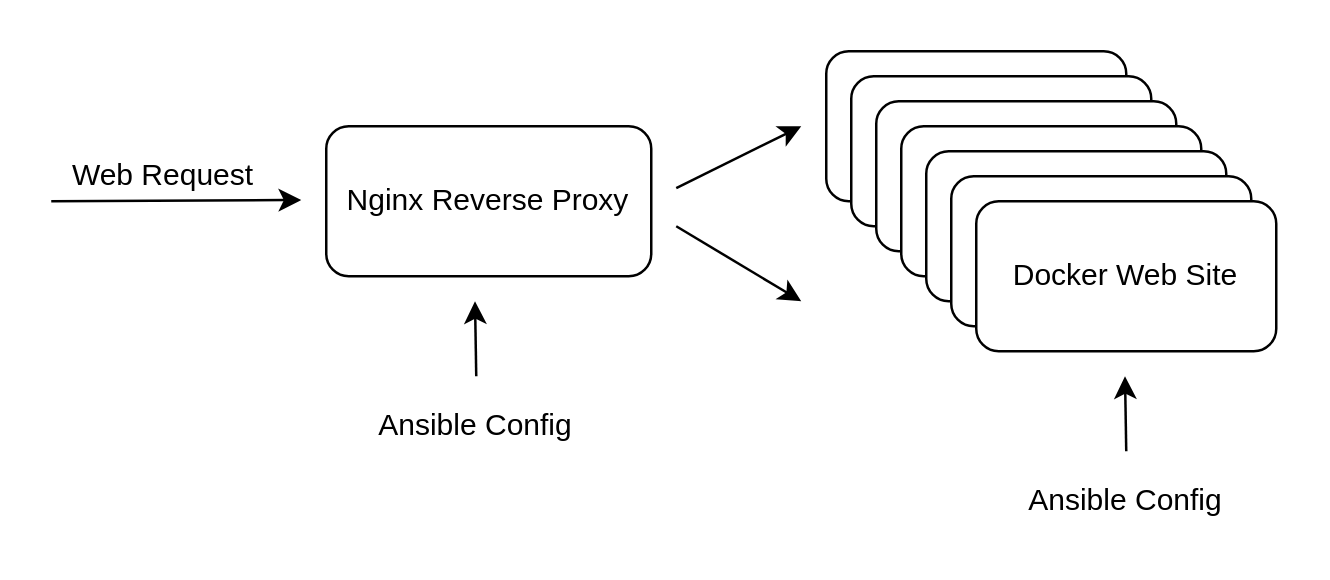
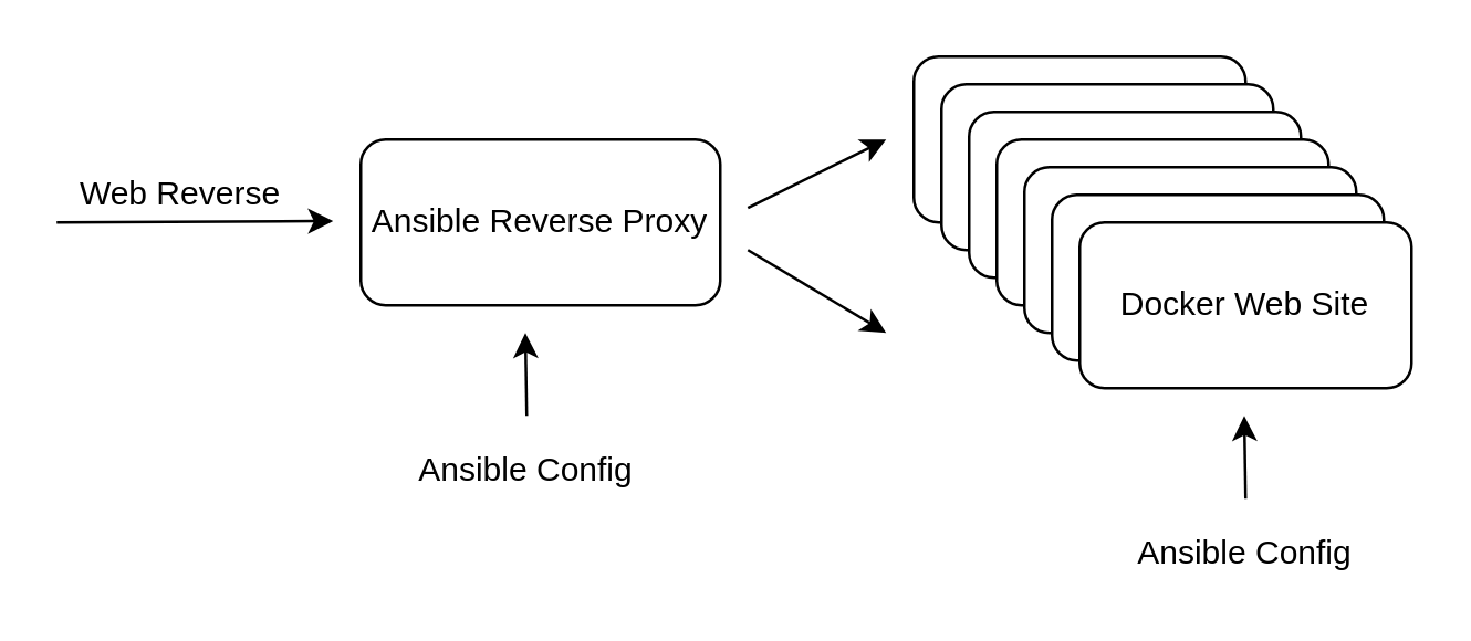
  <mxCell id="0" />
  <mxCell id="1" parent="0" />
- <mxCell id="2" value="Nginx Reverse Proxy" style="rounded=1;whiteSpace=wrap;html=1;" vertex="1" parent="1"><mxGeometry x="130" y="50" width="130" height="60" as="geometry" /></mxCell>
+ <mxCell id="2" value="Ansible Reverse Proxy" style="rounded=1;whiteSpace=wrap;html=1;" vertex="1" parent="1"><mxGeometry x="130" y="50" width="130" height="60" as="geometry" /></mxCell>
  <mxCell id="3" value="" style="endArrow=classic;html=1;" edge="1" parent="1"><mxGeometry width="50" height="50" relative="1" as="geometry"><mxPoint x="20" y="80" as="sourcePoint" /><mxPoint x="120" y="79.5" as="targetPoint" /></mxGeometry></mxCell>
  <mxCell id="4" value="" style="endArrow=classic;html=1;" edge="1" parent="1"><mxGeometry width="50" height="50" relative="1" as="geometry"><mxPoint x="190" y="150" as="sourcePoint" /><mxPoint x="189.5" y="120" as="targetPoint" /></mxGeometry></mxCell>
  <mxCell id="5" value="Ansible Config" style="text;html=1;strokeColor=none;fillColor=none;align=center;verticalAlign=middle;whiteSpace=wrap;rounded=0;" vertex="1" parent="1"><mxGeometry x="150" y="160" width="80" height="20" as="geometry" /></mxCell>
  <mxCell id="6" value="Docker Web Site" style="rounded=1;whiteSpace=wrap;html=1;" vertex="1" parent="1"><mxGeometry x="330" y="20" width="120" height="60" as="geometry" /></mxCell>
  <mxCell id="7" value="Docker Web Site" style="rounded=1;whiteSpace=wrap;html=1;" vertex="1" parent="1"><mxGeometry x="340" y="30" width="120" height="60" as="geometry" /></mxCell>
  <mxCell id="8" value="Docker Web Site" style="rounded=1;whiteSpace=wrap;html=1;" vertex="1" parent="1"><mxGeometry x="350" y="40" width="120" height="60" as="geometry" /></mxCell>
  <mxCell id="9" value="Docker Web Site" style="rounded=1;whiteSpace=wrap;html=1;" vertex="1" parent="1"><mxGeometry x="360" y="50" width="120" height="60" as="geometry" /></mxCell>
  <mxCell id="10" value="Docker Web Site" style="rounded=1;whiteSpace=wrap;html=1;" vertex="1" parent="1"><mxGeometry x="370" y="60" width="120" height="60" as="geometry" /></mxCell>
  <mxCell id="11" value="" style="endArrow=classic;html=1;" edge="1" parent="1"><mxGeometry width="50" height="50" relative="1" as="geometry"><mxPoint x="270" y="74.75" as="sourcePoint" /><mxPoint x="320" y="50" as="targetPoint" /></mxGeometry></mxCell>
  <mxCell id="12" value="Docker Web Site" style="rounded=1;whiteSpace=wrap;html=1;" vertex="1" parent="1"><mxGeometry x="380" y="70" width="120" height="60" as="geometry" /></mxCell>
  <mxCell id="13" value="" style="endArrow=classic;html=1;" edge="1" parent="1"><mxGeometry width="50" height="50" relative="1" as="geometry"><mxPoint x="270" y="90" as="sourcePoint" /><mxPoint x="320" y="120" as="targetPoint" /></mxGeometry></mxCell>
  <mxCell id="14" value="Docker Web Site" style="rounded=1;whiteSpace=wrap;html=1;" vertex="1" parent="1"><mxGeometry x="390" y="80" width="120" height="60" as="geometry" /></mxCell>
  <mxCell id="15" value="" style="endArrow=classic;html=1;" edge="1" parent="1"><mxGeometry width="50" height="50" relative="1" as="geometry"><mxPoint x="450" y="180" as="sourcePoint" /><mxPoint x="449.5" y="150" as="targetPoint" /></mxGeometry></mxCell>
  <mxCell id="16" value="Ansible Config" style="text;html=1;strokeColor=none;fillColor=none;align=center;verticalAlign=middle;whiteSpace=wrap;rounded=0;" vertex="1" parent="1"><mxGeometry x="410" y="190" width="80" height="20" as="geometry" /></mxCell>
- <mxCell id="17" value="Web Request" style="text;html=1;strokeColor=none;fillColor=none;align=center;verticalAlign=middle;whiteSpace=wrap;rounded=0;" vertex="1" parent="1"><mxGeometry x="20" y="60" width="90" height="20" as="geometry" /></mxCell>
+ <mxCell id="17" value="Web Reverse" style="text;html=1;strokeColor=none;fillColor=none;align=center;verticalAlign=middle;whiteSpace=wrap;rounded=0;" vertex="1" parent="1"><mxGeometry x="20" y="60" width="90" height="20" as="geometry" /></mxCell>
